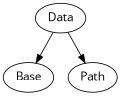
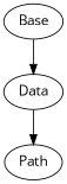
  digraph {
    fontname="Open Sans"
    node [fontname="Open Sans"]
    edge [fontname="Open Sans"]
    Base
    Data
    Path
-   Data -> Base
+   Base -> Data
    Data -> Path
  }
